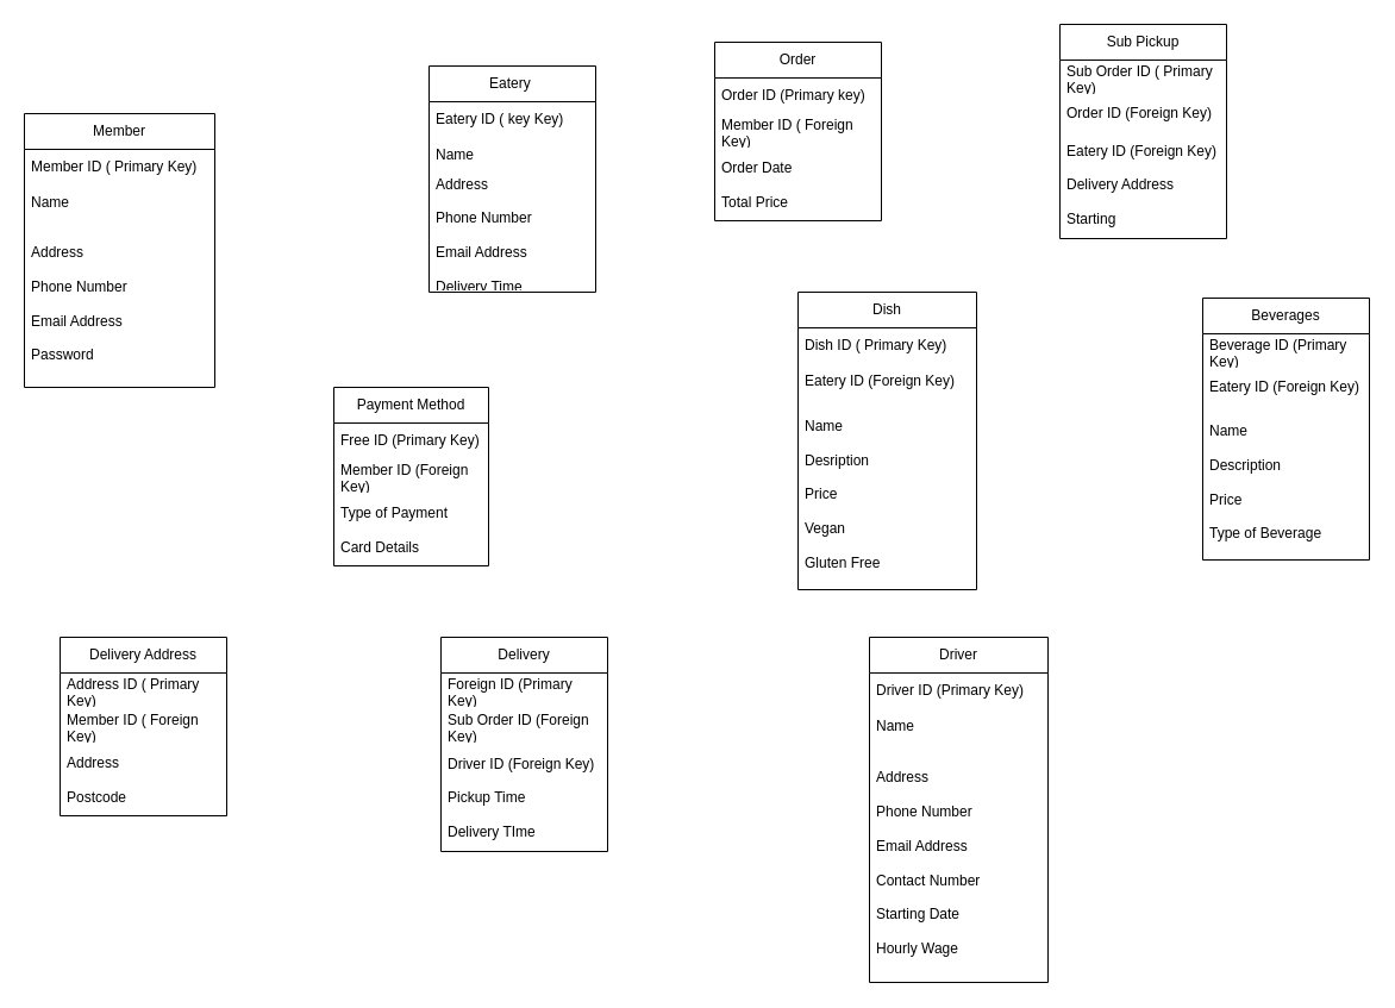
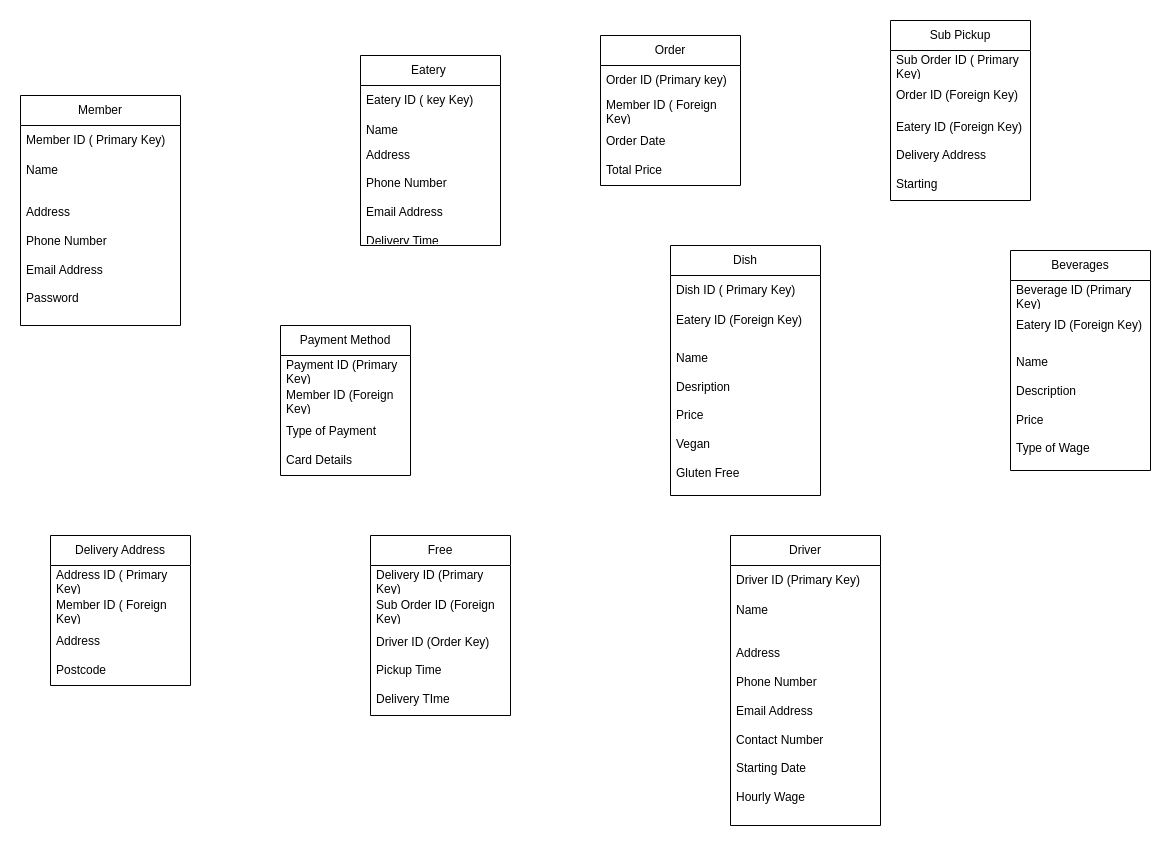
  <mxCell id="0" />
  <mxCell id="1" parent="0" />
  <mxCell id="2" value="Member" style="swimlane;fontStyle=0;childLayout=stackLayout;horizontal=1;startSize=30;horizontalStack=0;resizeParent=1;resizeParentMax=0;resizeLast=0;collapsible=1;marginBottom=0;whiteSpace=wrap;html=1;" parent="1" vertex="1"><mxGeometry x="20" y="95" width="160" height="230" as="geometry" /></mxCell>
  <mxCell id="3" value="Member ID ( Primary Key)" style="text;strokeColor=none;fillColor=none;align=left;verticalAlign=middle;spacingLeft=4;spacingRight=4;overflow=hidden;points=[[0,0.5],[1,0.5]];portConstraint=eastwest;rotatable=0;whiteSpace=wrap;html=1;" parent="2" vertex="1"><mxGeometry y="30" width="160" height="30" as="geometry" /></mxCell>
  <mxCell id="4" value="Name" style="text;strokeColor=none;fillColor=none;align=left;verticalAlign=middle;spacingLeft=4;spacingRight=4;overflow=hidden;points=[[0,0.5],[1,0.5]];portConstraint=eastwest;rotatable=0;whiteSpace=wrap;html=1;" parent="2" vertex="1"><mxGeometry y="60" width="160" height="30" as="geometry" /></mxCell>
  <mxCell id="5" value="Address&lt;br&gt;&lt;br&gt;Phone Number&lt;br&gt;&lt;br&gt;Email Address&lt;br&gt;&lt;br&gt;Password&lt;br&gt;" style="text;strokeColor=none;fillColor=none;align=left;verticalAlign=middle;spacingLeft=4;spacingRight=4;overflow=hidden;points=[[0,0.5],[1,0.5]];portConstraint=eastwest;rotatable=0;whiteSpace=wrap;html=1;" parent="2" vertex="1"><mxGeometry y="90" width="160" height="140" as="geometry" /></mxCell>
  <mxCell id="6" value="Eatery&amp;nbsp;" style="swimlane;fontStyle=0;childLayout=stackLayout;horizontal=1;startSize=30;horizontalStack=0;resizeParent=1;resizeParentMax=0;resizeLast=0;collapsible=1;marginBottom=0;whiteSpace=wrap;html=1;" parent="1" vertex="1"><mxGeometry x="360" y="55" width="140" height="190" as="geometry" /></mxCell>
  <mxCell id="7" value="Eatery ID ( key Key)" style="text;strokeColor=none;fillColor=none;align=left;verticalAlign=middle;spacingLeft=4;spacingRight=4;overflow=hidden;points=[[0,0.5],[1,0.5]];portConstraint=eastwest;rotatable=0;whiteSpace=wrap;html=1;" parent="6" vertex="1"><mxGeometry y="30" width="140" height="30" as="geometry" /></mxCell>
  <mxCell id="8" value="Name" style="text;strokeColor=none;fillColor=none;align=left;verticalAlign=middle;spacingLeft=4;spacingRight=4;overflow=hidden;points=[[0,0.5],[1,0.5]];portConstraint=eastwest;rotatable=0;whiteSpace=wrap;html=1;" parent="6" vertex="1"><mxGeometry y="60" width="140" height="30" as="geometry" /></mxCell>
  <mxCell id="9" value="Address&lt;br&gt;&lt;br&gt;Phone Number&lt;br&gt;&lt;br&gt;Email Address&lt;br&gt;&lt;br&gt;Delivery Time&lt;br&gt;" style="text;strokeColor=none;fillColor=none;align=left;verticalAlign=middle;spacingLeft=4;spacingRight=4;overflow=hidden;points=[[0,0.5],[1,0.5]];portConstraint=eastwest;rotatable=0;whiteSpace=wrap;html=1;" parent="6" vertex="1"><mxGeometry y="90" width="140" height="100" as="geometry" /></mxCell>
  <mxCell id="10" value="Delivery Address" style="swimlane;fontStyle=0;childLayout=stackLayout;horizontal=1;startSize=30;horizontalStack=0;resizeParent=1;resizeParentMax=0;resizeLast=0;collapsible=1;marginBottom=0;whiteSpace=wrap;html=1;" parent="1" vertex="1"><mxGeometry x="50" y="535" width="140" height="150" as="geometry" /></mxCell>
  <mxCell id="11" value="Address ID ( Primary Key)" style="text;strokeColor=none;fillColor=none;align=left;verticalAlign=middle;spacingLeft=4;spacingRight=4;overflow=hidden;points=[[0,0.5],[1,0.5]];portConstraint=eastwest;rotatable=0;whiteSpace=wrap;html=1;" parent="10" vertex="1"><mxGeometry y="30" width="140" height="30" as="geometry" /></mxCell>
  <mxCell id="12" value="Member ID ( Foreign Key)" style="text;strokeColor=none;fillColor=none;align=left;verticalAlign=middle;spacingLeft=4;spacingRight=4;overflow=hidden;points=[[0,0.5],[1,0.5]];portConstraint=eastwest;rotatable=0;whiteSpace=wrap;html=1;" parent="10" vertex="1"><mxGeometry y="60" width="140" height="30" as="geometry" /></mxCell>
  <mxCell id="13" value="Address&lt;br&gt;&lt;br&gt;Postcode" style="text;strokeColor=none;fillColor=none;align=left;verticalAlign=middle;spacingLeft=4;spacingRight=4;overflow=hidden;points=[[0,0.5],[1,0.5]];portConstraint=eastwest;rotatable=0;whiteSpace=wrap;html=1;" parent="10" vertex="1"><mxGeometry y="90" width="140" height="60" as="geometry" /></mxCell>
  <mxCell id="14" value="Order" style="swimlane;fontStyle=0;childLayout=stackLayout;horizontal=1;startSize=30;horizontalStack=0;resizeParent=1;resizeParentMax=0;resizeLast=0;collapsible=1;marginBottom=0;whiteSpace=wrap;html=1;" parent="1" vertex="1"><mxGeometry x="600" y="35" width="140" height="150" as="geometry" /></mxCell>
  <mxCell id="15" value="Order ID (Primary key)" style="text;strokeColor=none;fillColor=none;align=left;verticalAlign=middle;spacingLeft=4;spacingRight=4;overflow=hidden;points=[[0,0.5],[1,0.5]];portConstraint=eastwest;rotatable=0;whiteSpace=wrap;html=1;" parent="14" vertex="1"><mxGeometry y="30" width="140" height="30" as="geometry" /></mxCell>
  <mxCell id="16" value="Member ID ( Foreign Key)" style="text;strokeColor=none;fillColor=none;align=left;verticalAlign=middle;spacingLeft=4;spacingRight=4;overflow=hidden;points=[[0,0.5],[1,0.5]];portConstraint=eastwest;rotatable=0;whiteSpace=wrap;html=1;" parent="14" vertex="1"><mxGeometry y="60" width="140" height="30" as="geometry" /></mxCell>
  <mxCell id="17" value="Order Date&lt;br&gt;&lt;br&gt;Total Price&lt;br&gt;" style="text;strokeColor=none;fillColor=none;align=left;verticalAlign=middle;spacingLeft=4;spacingRight=4;overflow=hidden;points=[[0,0.5],[1,0.5]];portConstraint=eastwest;rotatable=0;whiteSpace=wrap;html=1;" parent="14" vertex="1"><mxGeometry y="90" width="140" height="60" as="geometry" /></mxCell>
  <mxCell id="18" value="Sub Pickup" style="swimlane;fontStyle=0;childLayout=stackLayout;horizontal=1;startSize=30;horizontalStack=0;resizeParent=1;resizeParentMax=0;resizeLast=0;collapsible=1;marginBottom=0;whiteSpace=wrap;html=1;" parent="1" vertex="1"><mxGeometry x="890" y="20" width="140" height="180" as="geometry" /></mxCell>
  <mxCell id="19" value="Sub Order ID ( Primary Key)" style="text;strokeColor=none;fillColor=none;align=left;verticalAlign=middle;spacingLeft=4;spacingRight=4;overflow=hidden;points=[[0,0.5],[1,0.5]];portConstraint=eastwest;rotatable=0;whiteSpace=wrap;html=1;" parent="18" vertex="1"><mxGeometry y="30" width="140" height="30" as="geometry" /></mxCell>
  <mxCell id="20" value="Order ID (Foreign Key)" style="text;strokeColor=none;fillColor=none;align=left;verticalAlign=middle;spacingLeft=4;spacingRight=4;overflow=hidden;points=[[0,0.5],[1,0.5]];portConstraint=eastwest;rotatable=0;whiteSpace=wrap;html=1;" parent="18" vertex="1"><mxGeometry y="60" width="140" height="30" as="geometry" /></mxCell>
  <mxCell id="21" value="Eatery ID (Foreign Key)&lt;br&gt;&lt;br&gt;Delivery Address&lt;br&gt;&lt;br&gt;Starting" style="text;strokeColor=none;fillColor=none;align=left;verticalAlign=middle;spacingLeft=4;spacingRight=4;overflow=hidden;points=[[0,0.5],[1,0.5]];portConstraint=eastwest;rotatable=0;whiteSpace=wrap;html=1;" parent="18" vertex="1"><mxGeometry y="90" width="140" height="90" as="geometry" /></mxCell>
  <mxCell id="22" value="Dish" style="swimlane;fontStyle=0;childLayout=stackLayout;horizontal=1;startSize=30;horizontalStack=0;resizeParent=1;resizeParentMax=0;resizeLast=0;collapsible=1;marginBottom=0;whiteSpace=wrap;html=1;" parent="1" vertex="1"><mxGeometry x="670" y="245" width="150" height="250" as="geometry" /></mxCell>
  <mxCell id="23" value="Dish ID ( Primary Key)" style="text;strokeColor=none;fillColor=none;align=left;verticalAlign=middle;spacingLeft=4;spacingRight=4;overflow=hidden;points=[[0,0.5],[1,0.5]];portConstraint=eastwest;rotatable=0;whiteSpace=wrap;html=1;" parent="22" vertex="1"><mxGeometry y="30" width="150" height="30" as="geometry" /></mxCell>
  <mxCell id="24" value="Eatery ID (Foreign Key)" style="text;strokeColor=none;fillColor=none;align=left;verticalAlign=middle;spacingLeft=4;spacingRight=4;overflow=hidden;points=[[0,0.5],[1,0.5]];portConstraint=eastwest;rotatable=0;whiteSpace=wrap;html=1;" parent="22" vertex="1"><mxGeometry y="60" width="150" height="30" as="geometry" /></mxCell>
  <mxCell id="25" value="Name&lt;br&gt;&lt;br&gt;Desription&lt;br&gt;&lt;br&gt;Price&lt;br&gt;&lt;br&gt;Vegan&lt;br&gt;&lt;br&gt;Gluten Free" style="text;strokeColor=none;fillColor=none;align=left;verticalAlign=middle;spacingLeft=4;spacingRight=4;overflow=hidden;points=[[0,0.5],[1,0.5]];portConstraint=eastwest;rotatable=0;whiteSpace=wrap;html=1;" parent="22" vertex="1"><mxGeometry y="90" width="150" height="160" as="geometry" /></mxCell>
  <mxCell id="26" value="Beverages" style="swimlane;fontStyle=0;childLayout=stackLayout;horizontal=1;startSize=30;horizontalStack=0;resizeParent=1;resizeParentMax=0;resizeLast=0;collapsible=1;marginBottom=0;whiteSpace=wrap;html=1;" parent="1" vertex="1"><mxGeometry x="1010" y="250" width="140" height="220" as="geometry" /></mxCell>
  <mxCell id="27" value="Beverage ID (Primary Key)" style="text;strokeColor=none;fillColor=none;align=left;verticalAlign=middle;spacingLeft=4;spacingRight=4;overflow=hidden;points=[[0,0.5],[1,0.5]];portConstraint=eastwest;rotatable=0;whiteSpace=wrap;html=1;" parent="26" vertex="1"><mxGeometry y="30" width="140" height="30" as="geometry" /></mxCell>
  <mxCell id="28" value="Eatery ID (Foreign Key)" style="text;strokeColor=none;fillColor=none;align=left;verticalAlign=middle;spacingLeft=4;spacingRight=4;overflow=hidden;points=[[0,0.5],[1,0.5]];portConstraint=eastwest;rotatable=0;whiteSpace=wrap;html=1;" parent="26" vertex="1"><mxGeometry y="60" width="140" height="30" as="geometry" /></mxCell>
- <mxCell id="29" value="Name&lt;br&gt;&lt;br&gt;Description&lt;br&gt;&lt;br&gt;Price&lt;br&gt;&lt;br&gt;Type of Beverage&lt;br&gt;" style="text;strokeColor=none;fillColor=none;align=left;verticalAlign=middle;spacingLeft=4;spacingRight=4;overflow=hidden;points=[[0,0.5],[1,0.5]];portConstraint=eastwest;rotatable=0;whiteSpace=wrap;html=1;" parent="26" vertex="1"><mxGeometry y="90" width="140" height="130" as="geometry" /></mxCell>
+ <mxCell id="29" value="Name&lt;br&gt;&lt;br&gt;Description&lt;br&gt;&lt;br&gt;Price&lt;br&gt;&lt;br&gt;Type of Wage&lt;br&gt;" style="text;strokeColor=none;fillColor=none;align=left;verticalAlign=middle;spacingLeft=4;spacingRight=4;overflow=hidden;points=[[0,0.5],[1,0.5]];portConstraint=eastwest;rotatable=0;whiteSpace=wrap;html=1;" parent="26" vertex="1"><mxGeometry y="90" width="140" height="130" as="geometry" /></mxCell>
  <mxCell id="30" value="Payment Method" style="swimlane;fontStyle=0;childLayout=stackLayout;horizontal=1;startSize=30;horizontalStack=0;resizeParent=1;resizeParentMax=0;resizeLast=0;collapsible=1;marginBottom=0;whiteSpace=wrap;html=1;" parent="1" vertex="1"><mxGeometry x="280" y="325" width="130" height="150" as="geometry" /></mxCell>
- <mxCell id="31" value="Free ID (Primary Key)" style="text;strokeColor=none;fillColor=none;align=left;verticalAlign=middle;spacingLeft=4;spacingRight=4;overflow=hidden;points=[[0,0.5],[1,0.5]];portConstraint=eastwest;rotatable=0;whiteSpace=wrap;html=1;" parent="30" vertex="1"><mxGeometry y="30" width="130" height="30" as="geometry" /></mxCell>
+ <mxCell id="31" value="Payment ID (Primary Key)" style="text;strokeColor=none;fillColor=none;align=left;verticalAlign=middle;spacingLeft=4;spacingRight=4;overflow=hidden;points=[[0,0.5],[1,0.5]];portConstraint=eastwest;rotatable=0;whiteSpace=wrap;html=1;" parent="30" vertex="1"><mxGeometry y="30" width="130" height="30" as="geometry" /></mxCell>
  <mxCell id="32" value="Member ID (Foreign Key)" style="text;strokeColor=none;fillColor=none;align=left;verticalAlign=middle;spacingLeft=4;spacingRight=4;overflow=hidden;points=[[0,0.5],[1,0.5]];portConstraint=eastwest;rotatable=0;whiteSpace=wrap;html=1;" parent="30" vertex="1"><mxGeometry y="60" width="130" height="30" as="geometry" /></mxCell>
  <mxCell id="33" value="Type of Payment&lt;br&gt;&lt;br&gt;Card Details&lt;br&gt;" style="text;strokeColor=none;fillColor=none;align=left;verticalAlign=middle;spacingLeft=4;spacingRight=4;overflow=hidden;points=[[0,0.5],[1,0.5]];portConstraint=eastwest;rotatable=0;whiteSpace=wrap;html=1;" parent="30" vertex="1"><mxGeometry y="90" width="130" height="60" as="geometry" /></mxCell>
- <mxCell id="34" value="Delivery" style="swimlane;fontStyle=0;childLayout=stackLayout;horizontal=1;startSize=30;horizontalStack=0;resizeParent=1;resizeParentMax=0;resizeLast=0;collapsible=1;marginBottom=0;whiteSpace=wrap;html=1;" parent="1" vertex="1"><mxGeometry x="370" y="535" width="140" height="180" as="geometry" /></mxCell>
- <mxCell id="35" value="Foreign ID (Primary Key)" style="text;strokeColor=none;fillColor=none;align=left;verticalAlign=middle;spacingLeft=4;spacingRight=4;overflow=hidden;points=[[0,0.5],[1,0.5]];portConstraint=eastwest;rotatable=0;whiteSpace=wrap;html=1;" parent="34" vertex="1"><mxGeometry y="30" width="140" height="30" as="geometry" /></mxCell>
+ <mxCell id="34" value="Free" style="swimlane;fontStyle=0;childLayout=stackLayout;horizontal=1;startSize=30;horizontalStack=0;resizeParent=1;resizeParentMax=0;resizeLast=0;collapsible=1;marginBottom=0;whiteSpace=wrap;html=1;" parent="1" vertex="1"><mxGeometry x="370" y="535" width="140" height="180" as="geometry" /></mxCell>
+ <mxCell id="35" value="Delivery ID (Primary Key)" style="text;strokeColor=none;fillColor=none;align=left;verticalAlign=middle;spacingLeft=4;spacingRight=4;overflow=hidden;points=[[0,0.5],[1,0.5]];portConstraint=eastwest;rotatable=0;whiteSpace=wrap;html=1;" parent="34" vertex="1"><mxGeometry y="30" width="140" height="30" as="geometry" /></mxCell>
  <mxCell id="36" value="Sub Order ID (Foreign Key)" style="text;strokeColor=none;fillColor=none;align=left;verticalAlign=middle;spacingLeft=4;spacingRight=4;overflow=hidden;points=[[0,0.5],[1,0.5]];portConstraint=eastwest;rotatable=0;whiteSpace=wrap;html=1;" parent="34" vertex="1"><mxGeometry y="60" width="140" height="30" as="geometry" /></mxCell>
- <mxCell id="37" value="Driver ID (Foreign Key)&lt;br&gt;&lt;br&gt;Pickup Time&lt;br&gt;&lt;br&gt;Delivery TIme" style="text;strokeColor=none;fillColor=none;align=left;verticalAlign=middle;spacingLeft=4;spacingRight=4;overflow=hidden;points=[[0,0.5],[1,0.5]];portConstraint=eastwest;rotatable=0;whiteSpace=wrap;html=1;" parent="34" vertex="1"><mxGeometry y="90" width="140" height="90" as="geometry" /></mxCell>
+ <mxCell id="37" value="Driver ID (Order Key)&lt;br&gt;&lt;br&gt;Pickup Time&lt;br&gt;&lt;br&gt;Delivery TIme" style="text;strokeColor=none;fillColor=none;align=left;verticalAlign=middle;spacingLeft=4;spacingRight=4;overflow=hidden;points=[[0,0.5],[1,0.5]];portConstraint=eastwest;rotatable=0;whiteSpace=wrap;html=1;" parent="34" vertex="1"><mxGeometry y="90" width="140" height="90" as="geometry" /></mxCell>
  <mxCell id="38" value="Driver" style="swimlane;fontStyle=0;childLayout=stackLayout;horizontal=1;startSize=30;horizontalStack=0;resizeParent=1;resizeParentMax=0;resizeLast=0;collapsible=1;marginBottom=0;whiteSpace=wrap;html=1;" parent="1" vertex="1"><mxGeometry x="730" y="535" width="150" height="290" as="geometry" /></mxCell>
  <mxCell id="39" value="Driver ID (Primary Key)" style="text;strokeColor=none;fillColor=none;align=left;verticalAlign=middle;spacingLeft=4;spacingRight=4;overflow=hidden;points=[[0,0.5],[1,0.5]];portConstraint=eastwest;rotatable=0;whiteSpace=wrap;html=1;" parent="38" vertex="1"><mxGeometry y="30" width="150" height="30" as="geometry" /></mxCell>
  <mxCell id="40" value="Name" style="text;strokeColor=none;fillColor=none;align=left;verticalAlign=middle;spacingLeft=4;spacingRight=4;overflow=hidden;points=[[0,0.5],[1,0.5]];portConstraint=eastwest;rotatable=0;whiteSpace=wrap;html=1;" parent="38" vertex="1"><mxGeometry y="60" width="150" height="30" as="geometry" /></mxCell>
  <mxCell id="41" value="Address&lt;br&gt;&lt;br&gt;Phone Number&lt;br&gt;&lt;br&gt;Email Address&lt;br&gt;&lt;br&gt;Contact Number&lt;br&gt;&lt;br&gt;Starting Date&lt;br&gt;&lt;br&gt;Hourly Wage" style="text;strokeColor=none;fillColor=none;align=left;verticalAlign=middle;spacingLeft=4;spacingRight=4;overflow=hidden;points=[[0,0.5],[1,0.5]];portConstraint=eastwest;rotatable=0;whiteSpace=wrap;html=1;" parent="38" vertex="1"><mxGeometry y="90" width="150" height="200" as="geometry" /></mxCell>
